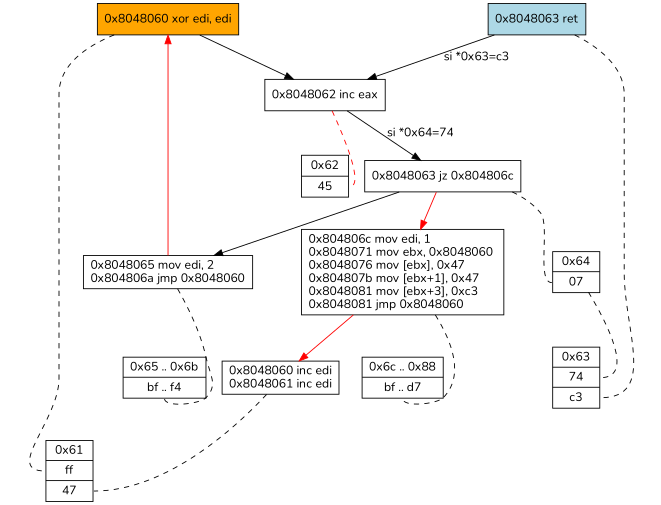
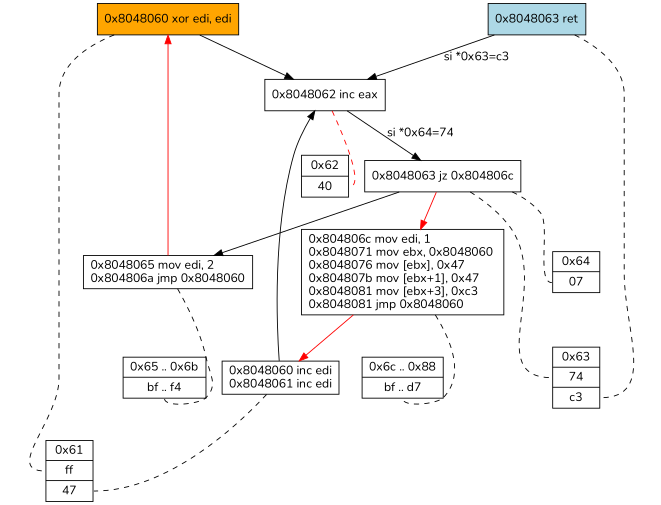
  digraph {
    fontname=Nunito
    labeljust=r
    node [fontname=Nunito labeljust=r shape=box style=filled]
    edge [fontname=Nunito]
    n1 [fillcolor=orange label="0x8048060 xor edi, edi\l"]
    n2 [fillcolor=white label="0x8048062 inc eax\l"]
    n3 [label="{<f0> 0x61 |<f1> ff | <f2> 47}" shape=record labeljust="" style=""]
    n4 [fillcolor=white label="0x8048063 jz 0x804806c\l"]
-   n5 [label="{<f0> 0x62 |<f1> 45 }" shape=record labeljust="" style=""]
+   n5 [label="{<f0> 0x62 |<f1> 40 }" shape=record labeljust="" style=""]
    n6 [fillcolor=white label="0x8048060 inc edi\l0x8048061 inc edi\l"]
    n7 [fillcolor=white label="0x8048065 mov edi, 2\l0x804806a jmp 0x8048060\l"]
    n8 [fillcolor=white label="0x804806c mov edi, 1 \l0x8048071 mov ebx, 0x8048060 \l0x8048076 mov [ebx], 0x47 \l0x804807b mov [ebx+1], 0x47\l0x8048081 mov [ebx+3], 0xc3 \l0x8048081 jmp 0x8048060\l"]
    n9 [label="{<f0> 0x63 |<f1> 74 | <f2> c3}" shape=record labeljust="" style=""]
    n10 [label="{<f0> 0x64 |<f1> 07 }" shape=record labeljust="" style=""]
    n11 [fillcolor=lightblue label="0x8048063 ret\l"]
    n12 [label="{<f0> 0x65 .. 0x6b |<f1> bf .. f4 }" shape=record labeljust="" style=""]
    n13 [label="{<f0> 0x6c .. 0x88 |<f1> bf .. d7 }" shape=record labeljust="" style=""]
    n1 -> n2 [color=black]
    n1 -> n3 [arrowhead=none headport=f1 style=dashed]
    n2 -> n4 [color=black label="si *0x64=74"]
    n2 -> n5 [arrowhead=none color=red headport=f1 style=dashed]
    n4 -> n7 [color=black]
    n4 -> n8 [color=red]
-   n10 -> n9 [arrowhead=none headport=f1 style=dashed]
+   n4 -> n9 [arrowhead=none headport=f1 style=dashed]
    n4 -> n10 [arrowhead=none headport=f1 style=dashed]
+   n6 -> n2 [color=black]
    n6 -> n3 [arrowhead=none headport=f2 style=dashed]
    n7 -> n1 [color=red]
    n7 -> n12 [arrowhead=none headport=f1 style=dashed]
    n8 -> n6 [color=red]
    n8 -> n13 [arrowhead=none headport=f1 style=dashed]
    n11 -> n2 [color=black label="si *0x63=c3"]
    n11 -> n9 [arrowhead=none headport=f2 style=dashed]
  }
